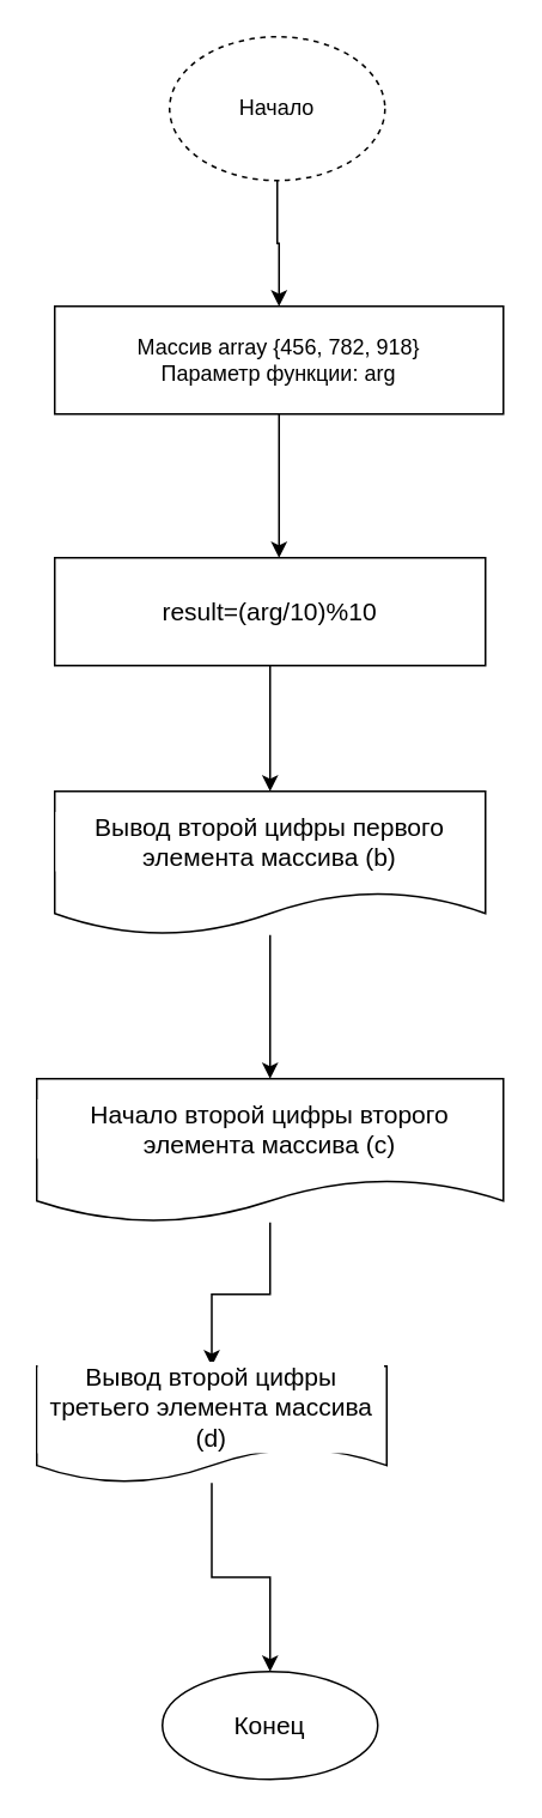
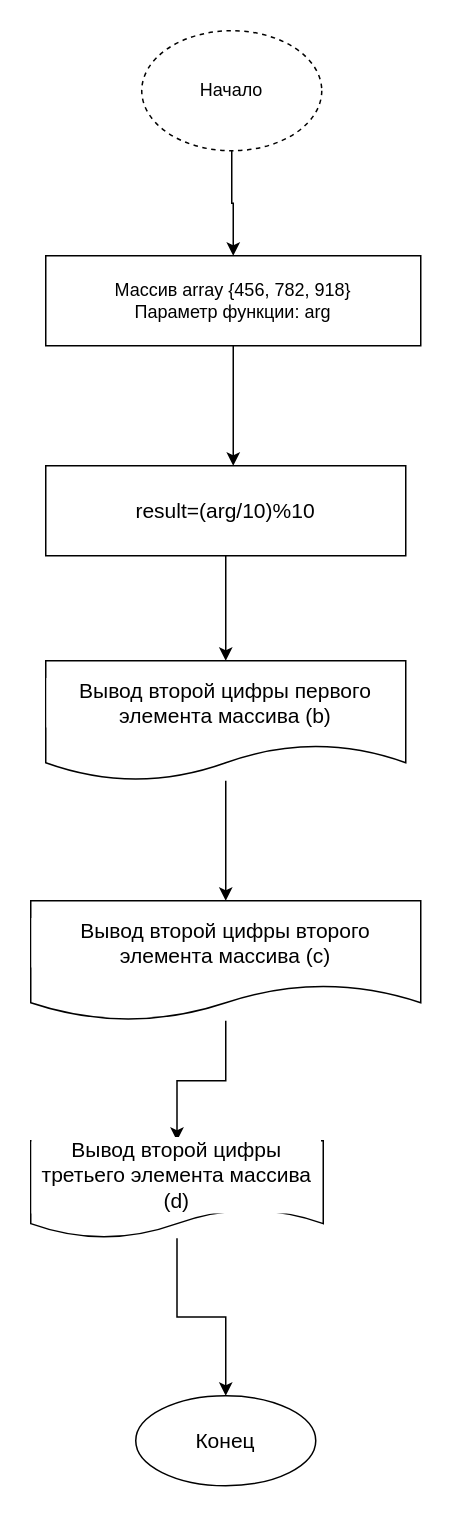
  <mxCell id="0" />
  <mxCell id="1" parent="0" />
  <mxCell id="2" value="" style="edgeStyle=orthogonalEdgeStyle;rounded=0;orthogonalLoop=1;jettySize=auto;html=1;" edge="1" parent="1" source="3" target="5"><mxGeometry relative="1" as="geometry" /></mxCell>
  <mxCell id="3" value="Начало" style="ellipse;whiteSpace=wrap;html=1;dashed=1;" vertex="1" parent="1"><mxGeometry x="94" y="20" width="120" height="80" as="geometry" /></mxCell>
  <mxCell id="4" value="" style="edgeStyle=orthogonalEdgeStyle;rounded=0;orthogonalLoop=1;jettySize=auto;html=1;fontSize=14;fontColor=none;" edge="1" parent="1" source="5"><mxGeometry relative="1" as="geometry"><mxPoint x="155" y="310" as="targetPoint" /></mxGeometry></mxCell>
  <mxCell id="5" value="Массив array {456, 782, 918}&lt;br&gt;Параметр функции: arg" style="whiteSpace=wrap;html=1;fillColor=#FFFFFF;labelBackgroundColor=#FFFFFF;" vertex="1" parent="1"><mxGeometry x="30" y="170" width="250" height="60" as="geometry" /></mxCell>
  <mxCell id="6" value="" style="edgeStyle=orthogonalEdgeStyle;rounded=0;orthogonalLoop=1;jettySize=auto;html=1;fontSize=14;fontColor=none;" edge="1" parent="1" source="7" target="9"><mxGeometry relative="1" as="geometry" /></mxCell>
  <mxCell id="7" value="result=(arg/10)%10" style="rounded=0;whiteSpace=wrap;html=1;labelBackgroundColor=#FFFFFF;fontSize=14;fontColor=none;fillColor=#FFFFFF;" vertex="1" parent="1"><mxGeometry x="30" y="310" width="240" height="60" as="geometry" /></mxCell>
  <mxCell id="8" value="" style="edgeStyle=orthogonalEdgeStyle;rounded=0;orthogonalLoop=1;jettySize=auto;html=1;fontSize=14;fontColor=none;" edge="1" parent="1" source="9" target="11"><mxGeometry relative="1" as="geometry" /></mxCell>
  <mxCell id="9" value="Вывод второй цифры первого элемента массива (b)" style="shape=document;whiteSpace=wrap;html=1;boundedLbl=1;fontSize=14;fillColor=#FFFFFF;fontColor=none;rounded=0;labelBackgroundColor=#FFFFFF;" vertex="1" parent="1"><mxGeometry x="30" y="440" width="240" height="80" as="geometry" /></mxCell>
  <mxCell id="10" value="" style="edgeStyle=orthogonalEdgeStyle;rounded=0;orthogonalLoop=1;jettySize=auto;html=1;fontSize=14;fontColor=none;" edge="1" parent="1" source="11" target="13"><mxGeometry relative="1" as="geometry" /></mxCell>
- <mxCell id="11" value="Начало второй цифры второго элемента массива (с)" style="shape=document;whiteSpace=wrap;html=1;boundedLbl=1;fontSize=14;fillColor=#FFFFFF;fontColor=none;rounded=0;labelBackgroundColor=#FFFFFF;" vertex="1" parent="1"><mxGeometry x="20" y="600" width="260" height="80" as="geometry" /></mxCell>
+ <mxCell id="11" value="Вывод второй цифры второго элемента массива (с)" style="shape=document;whiteSpace=wrap;html=1;boundedLbl=1;fontSize=14;fillColor=#FFFFFF;fontColor=none;rounded=0;labelBackgroundColor=#FFFFFF;" vertex="1" parent="1"><mxGeometry x="20" y="600" width="260" height="80" as="geometry" /></mxCell>
  <mxCell id="12" value="" style="edgeStyle=orthogonalEdgeStyle;rounded=0;orthogonalLoop=1;jettySize=auto;html=1;fontSize=14;fontColor=none;" edge="1" parent="1" source="13" target="14"><mxGeometry relative="1" as="geometry" /></mxCell>
  <mxCell id="13" value="Вывод второй цифры третьего элемента массива (d)" style="shape=document;whiteSpace=wrap;html=1;boundedLbl=1;fontSize=14;fillColor=#FFFFFF;fontColor=none;rounded=0;labelBackgroundColor=#FFFFFF;" vertex="1" parent="1"><mxGeometry x="20" y="760" width="195" height="65" as="geometry" /></mxCell>
  <mxCell id="14" value="Конец" style="ellipse;whiteSpace=wrap;html=1;fontSize=14;fillColor=#FFFFFF;fontColor=none;rounded=0;labelBackgroundColor=#FFFFFF;" vertex="1" parent="1"><mxGeometry x="90" y="930" width="120" height="60" as="geometry" /></mxCell>
